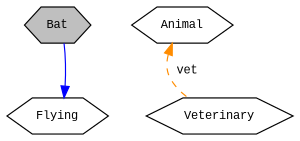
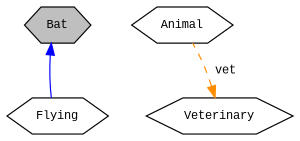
  digraph {
    fontname="Liberation Mono"
    node [color=black fillcolor=white fontname="Liberation Mono" fontsize=10 shape=hexagon style=filled]
    edge [dir=back fontname="Liberation Mono" fontsize=10 labelfontname=Helvetica labelfontsize=10]
    n1 [fillcolor=grey75 fontcolor=black height=0.2 label=Bat width=0.4]
    n2 [height=0.2 label=Animal width=0.4]
    n3 [height=0.2 label=Veterinary width=0.4]
    n4 [height=0.2 label=Flying width=0.4]
-   n2 -> n3 [color=darkorange label=" vet" style=dashed]
-   n4 -> n1 [color=blue style=solid]
+   n3 -> n2 [color=darkorange label=" vet" style=dashed]
+   n1 -> n4 [color=blue style=solid]
  }
